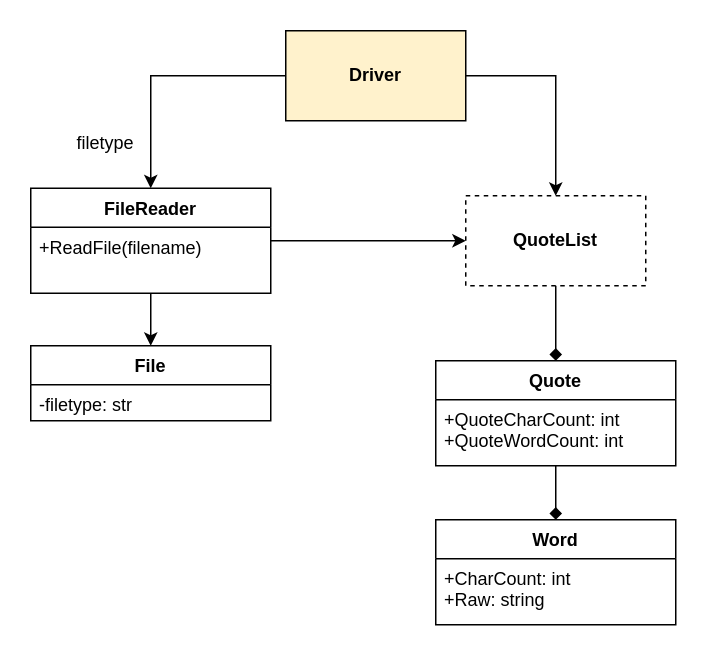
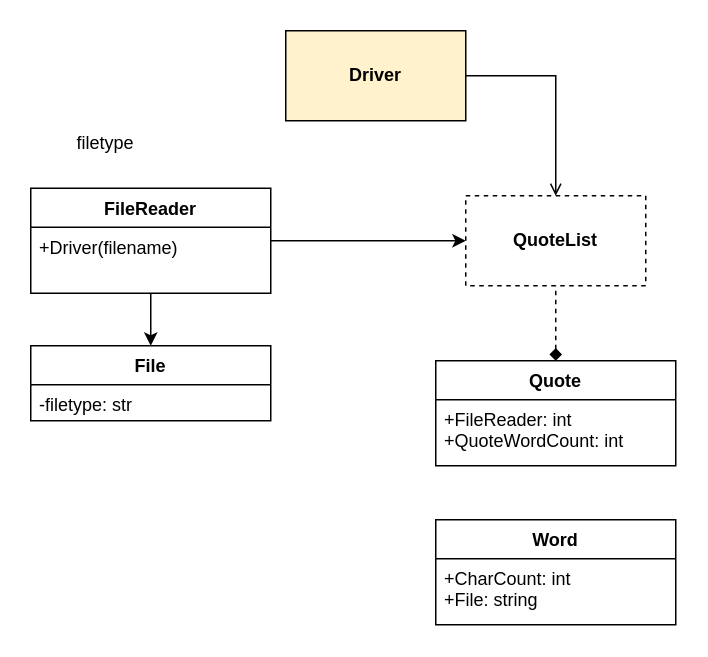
  <mxCell id="0" />
  <mxCell id="1" parent="0" />
  <mxCell id="2" value="&lt;div&gt;&lt;b&gt;QuoteList&lt;/b&gt;&lt;/div&gt;" style="rounded=0;whiteSpace=wrap;html=1;dashed=1;" vertex="1" parent="1"><mxGeometry x="310" y="130" width="120" height="60" as="geometry" /></mxCell>
- <mxCell id="3" style="edgeStyle=orthogonalEdgeStyle;rounded=0;orthogonalLoop=1;jettySize=auto;html=1;endArrow=none;endFill=0;startArrow=diamond;startFill=1;" edge="1" parent="1" source="4" target="2"><mxGeometry relative="1" as="geometry" /></mxCell>
+ <mxCell id="3" style="edgeStyle=orthogonalEdgeStyle;rounded=0;orthogonalLoop=1;jettySize=auto;html=1;endArrow=none;endFill=0;startArrow=diamond;startFill=1;dashed=1;" edge="1" parent="1" source="4" target="2"><mxGeometry relative="1" as="geometry" /></mxCell>
  <mxCell id="4" value="Quote" style="swimlane;fontStyle=1;align=center;verticalAlign=top;childLayout=stackLayout;horizontal=1;startSize=26;horizontalStack=0;resizeParent=1;resizeParentMax=0;resizeLast=0;collapsible=1;marginBottom=0;" vertex="1" parent="1"><mxGeometry x="290" y="240" width="160" height="70" as="geometry" /></mxCell>
- <mxCell id="5" value="+QuoteCharCount: int&#10;+QuoteWordCount: int&#10;" style="text;strokeColor=none;fillColor=none;align=left;verticalAlign=top;spacingLeft=4;spacingRight=4;overflow=hidden;rotatable=0;points=[[0,0.5],[1,0.5]];portConstraint=eastwest;" vertex="1" parent="4"><mxGeometry y="26" width="160" height="44" as="geometry" /></mxCell>
- <mxCell id="6" style="edgeStyle=orthogonalEdgeStyle;rounded=0;orthogonalLoop=1;jettySize=auto;html=1;startArrow=diamond;startFill=1;endArrow=none;endFill=0;" edge="1" parent="1" source="7" target="4"><mxGeometry relative="1" as="geometry" /></mxCell>
+ <mxCell id="5" value="+FileReader: int&#10;+QuoteWordCount: int&#10;" style="text;strokeColor=none;fillColor=none;align=left;verticalAlign=top;spacingLeft=4;spacingRight=4;overflow=hidden;rotatable=0;points=[[0,0.5],[1,0.5]];portConstraint=eastwest;" vertex="1" parent="4"><mxGeometry y="26" width="160" height="44" as="geometry" /></mxCell>
  <mxCell id="7" value="Word&#10;" style="swimlane;fontStyle=1;align=center;verticalAlign=top;childLayout=stackLayout;horizontal=1;startSize=26;horizontalStack=0;resizeParent=1;resizeParentMax=0;resizeLast=0;collapsible=1;marginBottom=0;" vertex="1" parent="1"><mxGeometry x="290" y="346" width="160" height="70" as="geometry" /></mxCell>
- <mxCell id="8" value="+CharCount: int&#10;+Raw: string&#10;" style="text;strokeColor=none;fillColor=none;align=left;verticalAlign=top;spacingLeft=4;spacingRight=4;overflow=hidden;rotatable=0;points=[[0,0.5],[1,0.5]];portConstraint=eastwest;" vertex="1" parent="7"><mxGeometry y="26" width="160" height="44" as="geometry" /></mxCell>
+ <mxCell id="8" value="+CharCount: int&#10;+File: string&#10;" style="text;strokeColor=none;fillColor=none;align=left;verticalAlign=top;spacingLeft=4;spacingRight=4;overflow=hidden;rotatable=0;points=[[0,0.5],[1,0.5]];portConstraint=eastwest;" vertex="1" parent="7"><mxGeometry y="26" width="160" height="44" as="geometry" /></mxCell>
  <mxCell id="9" style="edgeStyle=orthogonalEdgeStyle;rounded=0;orthogonalLoop=1;jettySize=auto;html=1;startArrow=none;startFill=0;endArrow=classic;endFill=1;" edge="1" parent="1" source="11" target="2"><mxGeometry relative="1" as="geometry" /></mxCell>
  <mxCell id="10" style="edgeStyle=orthogonalEdgeStyle;rounded=0;orthogonalLoop=1;jettySize=auto;html=1;startArrow=none;startFill=0;endArrow=classic;endFill=1;" edge="1" parent="1" source="11" target="13"><mxGeometry relative="1" as="geometry" /></mxCell>
  <mxCell id="11" value="FileReader" style="swimlane;fontStyle=1;align=center;verticalAlign=top;childLayout=stackLayout;horizontal=1;startSize=26;horizontalStack=0;resizeParent=1;resizeParentMax=0;resizeLast=0;collapsible=1;marginBottom=0;" vertex="1" parent="1"><mxGeometry x="20" y="125" width="160" height="70" as="geometry" /></mxCell>
- <mxCell id="12" value="+ReadFile(filename)" style="text;strokeColor=none;fillColor=none;align=left;verticalAlign=top;spacingLeft=4;spacingRight=4;overflow=hidden;rotatable=0;points=[[0,0.5],[1,0.5]];portConstraint=eastwest;" vertex="1" parent="11"><mxGeometry y="26" width="160" height="44" as="geometry" /></mxCell>
+ <mxCell id="12" value="+Driver(filename)" style="text;strokeColor=none;fillColor=none;align=left;verticalAlign=top;spacingLeft=4;spacingRight=4;overflow=hidden;rotatable=0;points=[[0,0.5],[1,0.5]];portConstraint=eastwest;" vertex="1" parent="11"><mxGeometry y="26" width="160" height="44" as="geometry" /></mxCell>
  <mxCell id="13" value="File" style="swimlane;fontStyle=1;align=center;verticalAlign=top;childLayout=stackLayout;horizontal=1;startSize=26;horizontalStack=0;resizeParent=1;resizeParentMax=0;resizeLast=0;collapsible=1;marginBottom=0;" vertex="1" parent="1"><mxGeometry x="20" y="230" width="160" height="50" as="geometry" /></mxCell>
  <mxCell id="14" value="-filetype: str&#10;" style="text;strokeColor=none;fillColor=none;align=left;verticalAlign=top;spacingLeft=4;spacingRight=4;overflow=hidden;rotatable=0;points=[[0,0.5],[1,0.5]];portConstraint=eastwest;" vertex="1" parent="13"><mxGeometry y="26" width="160" height="24" as="geometry" /></mxCell>
- <mxCell id="15" style="edgeStyle=orthogonalEdgeStyle;rounded=0;orthogonalLoop=1;jettySize=auto;html=1;entryX=0.5;entryY=0;entryDx=0;entryDy=0;startArrow=none;startFill=0;endArrow=classic;endFill=1;" edge="1" parent="1" source="17" target="11"><mxGeometry relative="1" as="geometry" /></mxCell>
- <mxCell id="16" style="edgeStyle=orthogonalEdgeStyle;rounded=0;orthogonalLoop=1;jettySize=auto;html=1;startArrow=none;startFill=0;endArrow=classic;endFill=1;exitX=1;exitY=0.5;exitDx=0;exitDy=0;" edge="1" parent="1" source="17" target="2"><mxGeometry relative="1" as="geometry" /></mxCell>
+ <mxCell id="16" style="edgeStyle=orthogonalEdgeStyle;rounded=0;orthogonalLoop=1;jettySize=auto;html=1;startArrow=none;startFill=0;endArrow=open;endFill=1;exitX=1;exitY=0.5;exitDx=0;exitDy=0;" edge="1" parent="1" source="17" target="2"><mxGeometry relative="1" as="geometry" /></mxCell>
  <mxCell id="17" value="&lt;b&gt;Driver&lt;/b&gt;" style="rounded=0;whiteSpace=wrap;html=1;fillColor=#fff2cc;" vertex="1" parent="1"><mxGeometry x="190" y="20" width="120" height="60" as="geometry" /></mxCell>
  <mxCell id="18" value="&lt;div&gt;filetype&lt;/div&gt;" style="text;html=1;strokeColor=none;fillColor=none;align=center;verticalAlign=middle;whiteSpace=wrap;rounded=0;" vertex="1" parent="1"><mxGeometry x="40" y="80" width="60" height="30" as="geometry" /></mxCell>
